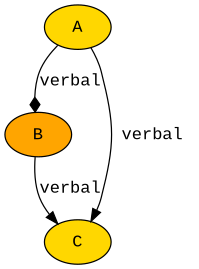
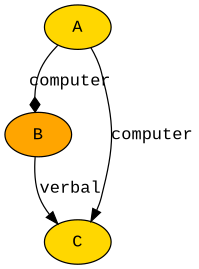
  digraph {
    fontname="Liberation Mono"
    node [fillcolor=gold fontname="Liberation Mono" style=filled]
    edge [arrowhead=normal fontname="Liberation Mono" style=solid]
    B [fillcolor=orange]
    A
    C
    B -> C [label=verbal]
-   A -> B [arrowhead=diamond label=verbal]
-   A -> C [label=verbal]
+   A -> B [arrowhead=diamond label=computer]
+   A -> C [label=computer]
  }
